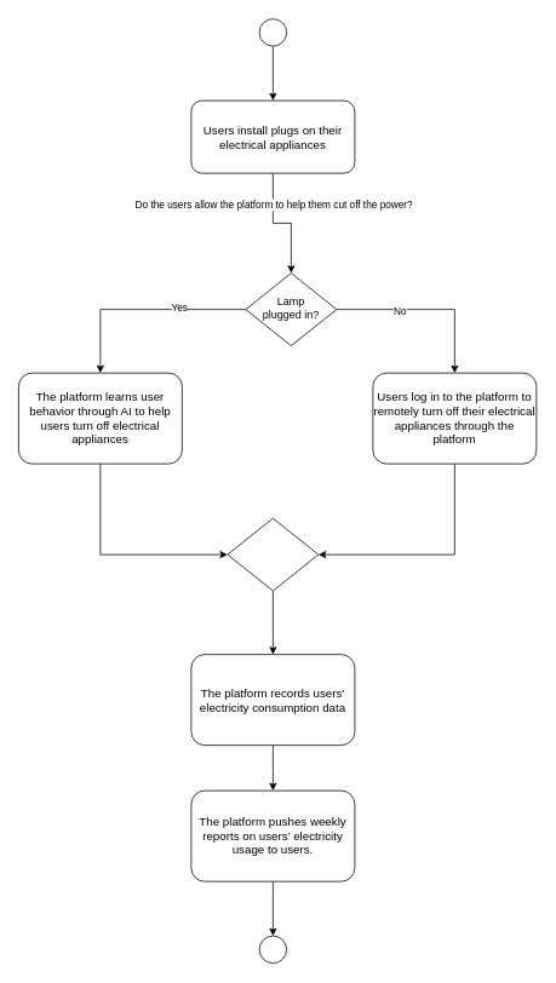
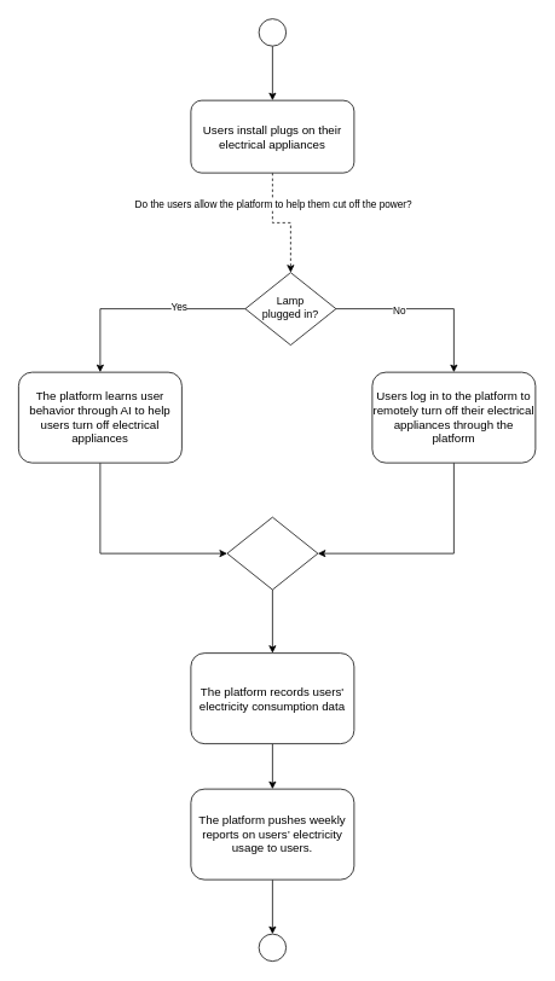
  <mxCell id="0" />
  <mxCell id="1" parent="0" />
  <mxCell id="2" value="" style="edgeStyle=orthogonalEdgeStyle;rounded=0;orthogonalLoop=1;jettySize=auto;html=1;" edge="1" parent="1" source="3" target="6"><mxGeometry relative="1" as="geometry" /></mxCell>
  <mxCell id="3" value="" style="ellipse;whiteSpace=wrap;html=1;aspect=fixed;" vertex="1" parent="1"><mxGeometry x="285" y="20" width="30" height="30" as="geometry" /></mxCell>
- <mxCell id="4" value="" style="edgeStyle=orthogonalEdgeStyle;rounded=0;orthogonalLoop=1;jettySize=auto;html=1;" edge="1" parent="1" source="6" target="11"><mxGeometry relative="1" as="geometry" /></mxCell>
+ <mxCell id="4" value="" style="edgeStyle=orthogonalEdgeStyle;rounded=0;orthogonalLoop=1;jettySize=auto;html=1;dashed=1;" edge="1" parent="1" source="6" target="11"><mxGeometry relative="1" as="geometry" /></mxCell>
  <mxCell id="5" value="Do the users allow the platform to help them cut off the power?" style="edgeLabel;html=1;align=center;verticalAlign=middle;resizable=0;points=[];" vertex="1" connectable="0" parent="4"><mxGeometry x="-0.471" relative="1" as="geometry"><mxPoint as="offset" /></mxGeometry></mxCell>
  <mxCell id="6" value="&lt;span style=&quot;font-family: &amp;quot;Microsoft YaHei&amp;quot;, 微软雅黑, Arial; font-size: 13px; background-color: rgba(255, 255, 255, 0.01);&quot;&gt;Users install plugs on their electrical appliances&lt;/span&gt;" style="rounded=1;whiteSpace=wrap;html=1;fontSize=12;glass=0;strokeWidth=1;shadow=0;" vertex="1" parent="1"><mxGeometry x="210" y="110" width="180" height="80" as="geometry" /></mxCell>
  <mxCell id="7" style="edgeStyle=orthogonalEdgeStyle;rounded=0;orthogonalLoop=1;jettySize=auto;html=1;exitX=0;exitY=0.5;exitDx=0;exitDy=0;" edge="1" parent="1" source="11" target="13"><mxGeometry relative="1" as="geometry" /></mxCell>
  <mxCell id="8" value="Yes" style="edgeLabel;html=1;align=center;verticalAlign=middle;resizable=0;points=[];" vertex="1" connectable="0" parent="7"><mxGeometry x="-0.36" y="-3" relative="1" as="geometry"><mxPoint as="offset" /></mxGeometry></mxCell>
  <mxCell id="9" style="edgeStyle=orthogonalEdgeStyle;rounded=0;orthogonalLoop=1;jettySize=auto;html=1;exitX=1;exitY=0.5;exitDx=0;exitDy=0;" edge="1" parent="1" source="11" target="15"><mxGeometry relative="1" as="geometry" /></mxCell>
  <mxCell id="10" value="No" style="edgeLabel;html=1;align=center;verticalAlign=middle;resizable=0;points=[];" vertex="1" connectable="0" parent="9"><mxGeometry x="-0.311" y="-1" relative="1" as="geometry"><mxPoint as="offset" /></mxGeometry></mxCell>
  <mxCell id="11" value="Lamp&lt;br&gt;plugged in?" style="rhombus;whiteSpace=wrap;html=1;shadow=0;fontFamily=Helvetica;fontSize=12;align=center;strokeWidth=1;spacing=6;spacingTop=-4;" vertex="1" parent="1"><mxGeometry x="270" y="300" width="100" height="80" as="geometry" /></mxCell>
  <mxCell id="12" style="edgeStyle=orthogonalEdgeStyle;rounded=0;orthogonalLoop=1;jettySize=auto;html=1;exitX=0.5;exitY=1;exitDx=0;exitDy=0;entryX=0;entryY=0.5;entryDx=0;entryDy=0;" edge="1" parent="1" source="13" target="17"><mxGeometry relative="1" as="geometry" /></mxCell>
  <mxCell id="13" value="&lt;span style=&quot;font-family: &amp;quot;Microsoft YaHei&amp;quot;, 微软雅黑, Arial; font-size: 13px; background-color: rgba(255, 255, 255, 0.01);&quot;&gt;The platform learns user behavior through AI to help users turn off electrical appliances&lt;/span&gt;" style="rounded=1;whiteSpace=wrap;html=1;fontSize=12;glass=0;strokeWidth=1;shadow=0;" vertex="1" parent="1"><mxGeometry x="20" y="410" width="180" height="100" as="geometry" /></mxCell>
  <mxCell id="14" style="edgeStyle=orthogonalEdgeStyle;rounded=0;orthogonalLoop=1;jettySize=auto;html=1;exitX=0.5;exitY=1;exitDx=0;exitDy=0;entryX=1;entryY=0.5;entryDx=0;entryDy=0;" edge="1" parent="1" source="15" target="17"><mxGeometry relative="1" as="geometry" /></mxCell>
  <mxCell id="15" value="&lt;span style=&quot;font-family: &amp;quot;Microsoft YaHei&amp;quot;, 微软雅黑, Arial; font-size: 13px; background-color: rgba(255, 255, 255, 0.01);&quot;&gt;Users log in to the platform to remotely turn off their electrical appliances through the platform&lt;/span&gt;" style="rounded=1;whiteSpace=wrap;html=1;fontSize=12;glass=0;strokeWidth=1;shadow=0;" vertex="1" parent="1"><mxGeometry x="410" y="410" width="180" height="100" as="geometry" /></mxCell>
  <mxCell id="16" value="" style="edgeStyle=orthogonalEdgeStyle;rounded=0;orthogonalLoop=1;jettySize=auto;html=1;" edge="1" parent="1" source="17" target="19"><mxGeometry relative="1" as="geometry" /></mxCell>
  <mxCell id="17" value="" style="rhombus;whiteSpace=wrap;html=1;shadow=0;fontFamily=Helvetica;fontSize=12;align=center;strokeWidth=1;spacing=6;spacingTop=-4;" vertex="1" parent="1"><mxGeometry x="250" y="570" width="100" height="80" as="geometry" /></mxCell>
  <mxCell id="18" value="" style="edgeStyle=orthogonalEdgeStyle;rounded=0;orthogonalLoop=1;jettySize=auto;html=1;" edge="1" parent="1" source="19" target="21"><mxGeometry relative="1" as="geometry" /></mxCell>
  <mxCell id="19" value="&lt;span style=&quot;font-family: &amp;quot;Microsoft YaHei&amp;quot;, 微软雅黑, Arial; font-size: 13px; background-color: rgba(255, 255, 255, 0.01);&quot;&gt;The platform records users' electricity consumption data&lt;/span&gt;" style="rounded=1;whiteSpace=wrap;html=1;fontSize=12;glass=0;strokeWidth=1;shadow=0;" vertex="1" parent="1"><mxGeometry x="210" y="720" width="180" height="100" as="geometry" /></mxCell>
  <mxCell id="20" value="" style="edgeStyle=orthogonalEdgeStyle;rounded=0;orthogonalLoop=1;jettySize=auto;html=1;" edge="1" parent="1" source="21" target="22"><mxGeometry relative="1" as="geometry" /></mxCell>
  <mxCell id="21" value="&lt;span style=&quot;font-family: &amp;quot;Microsoft YaHei&amp;quot;, 微软雅黑, Arial; font-size: 13px; background-color: rgba(255, 255, 255, 0.01);&quot;&gt;The platform pushes weekly reports on users’ electricity usage to users.&lt;/span&gt;" style="rounded=1;whiteSpace=wrap;html=1;fontSize=12;glass=0;strokeWidth=1;shadow=0;" vertex="1" parent="1"><mxGeometry x="210" y="870" width="180" height="100" as="geometry" /></mxCell>
  <mxCell id="22" value="" style="ellipse;whiteSpace=wrap;html=1;aspect=fixed;" vertex="1" parent="1"><mxGeometry x="285" y="1030" width="30" height="30" as="geometry" /></mxCell>
